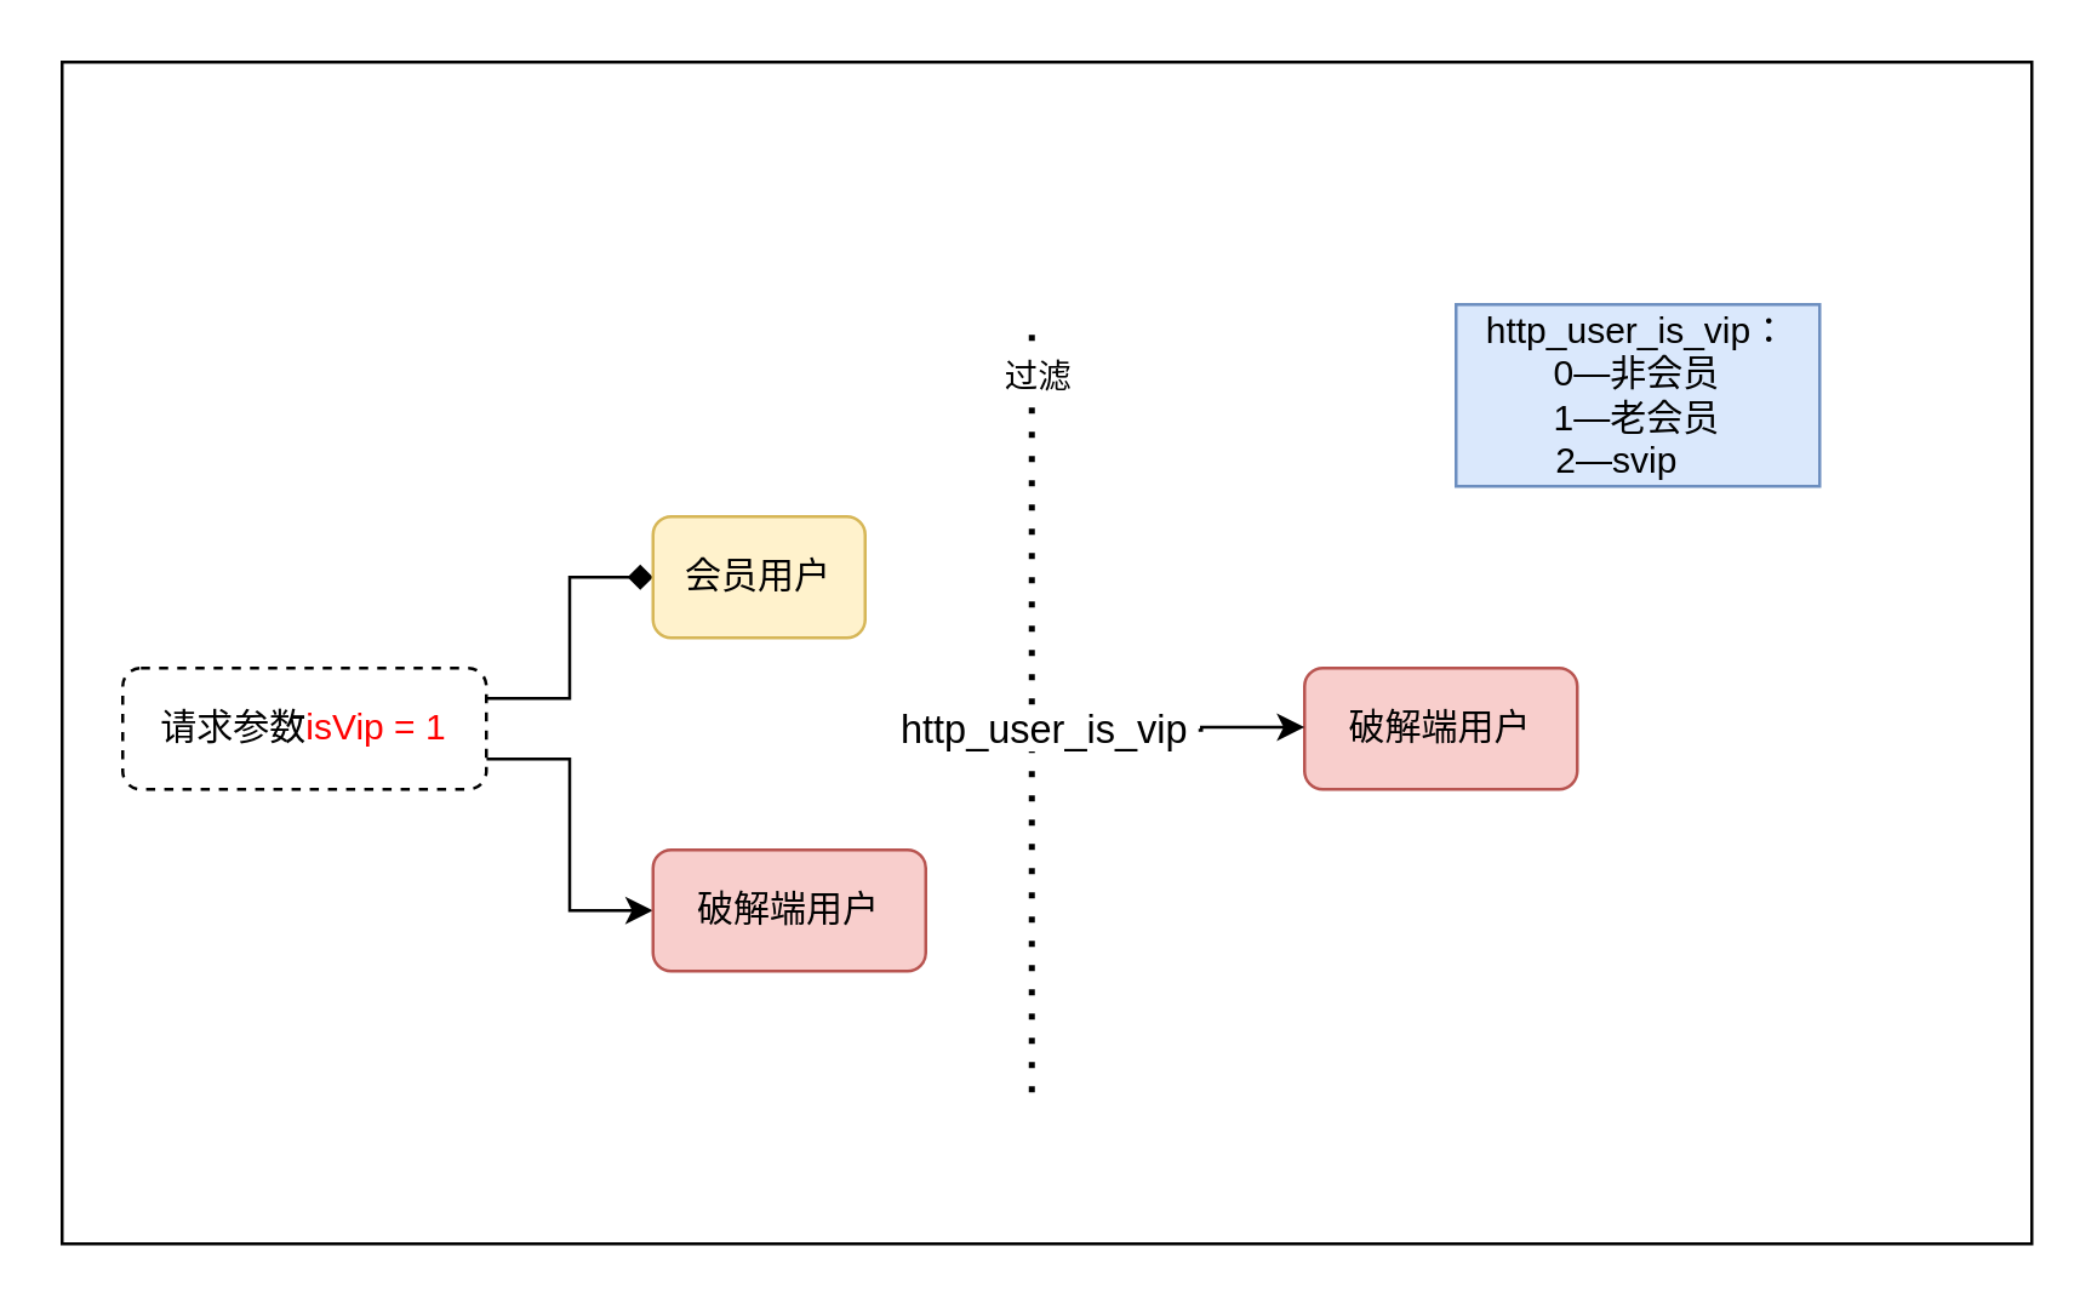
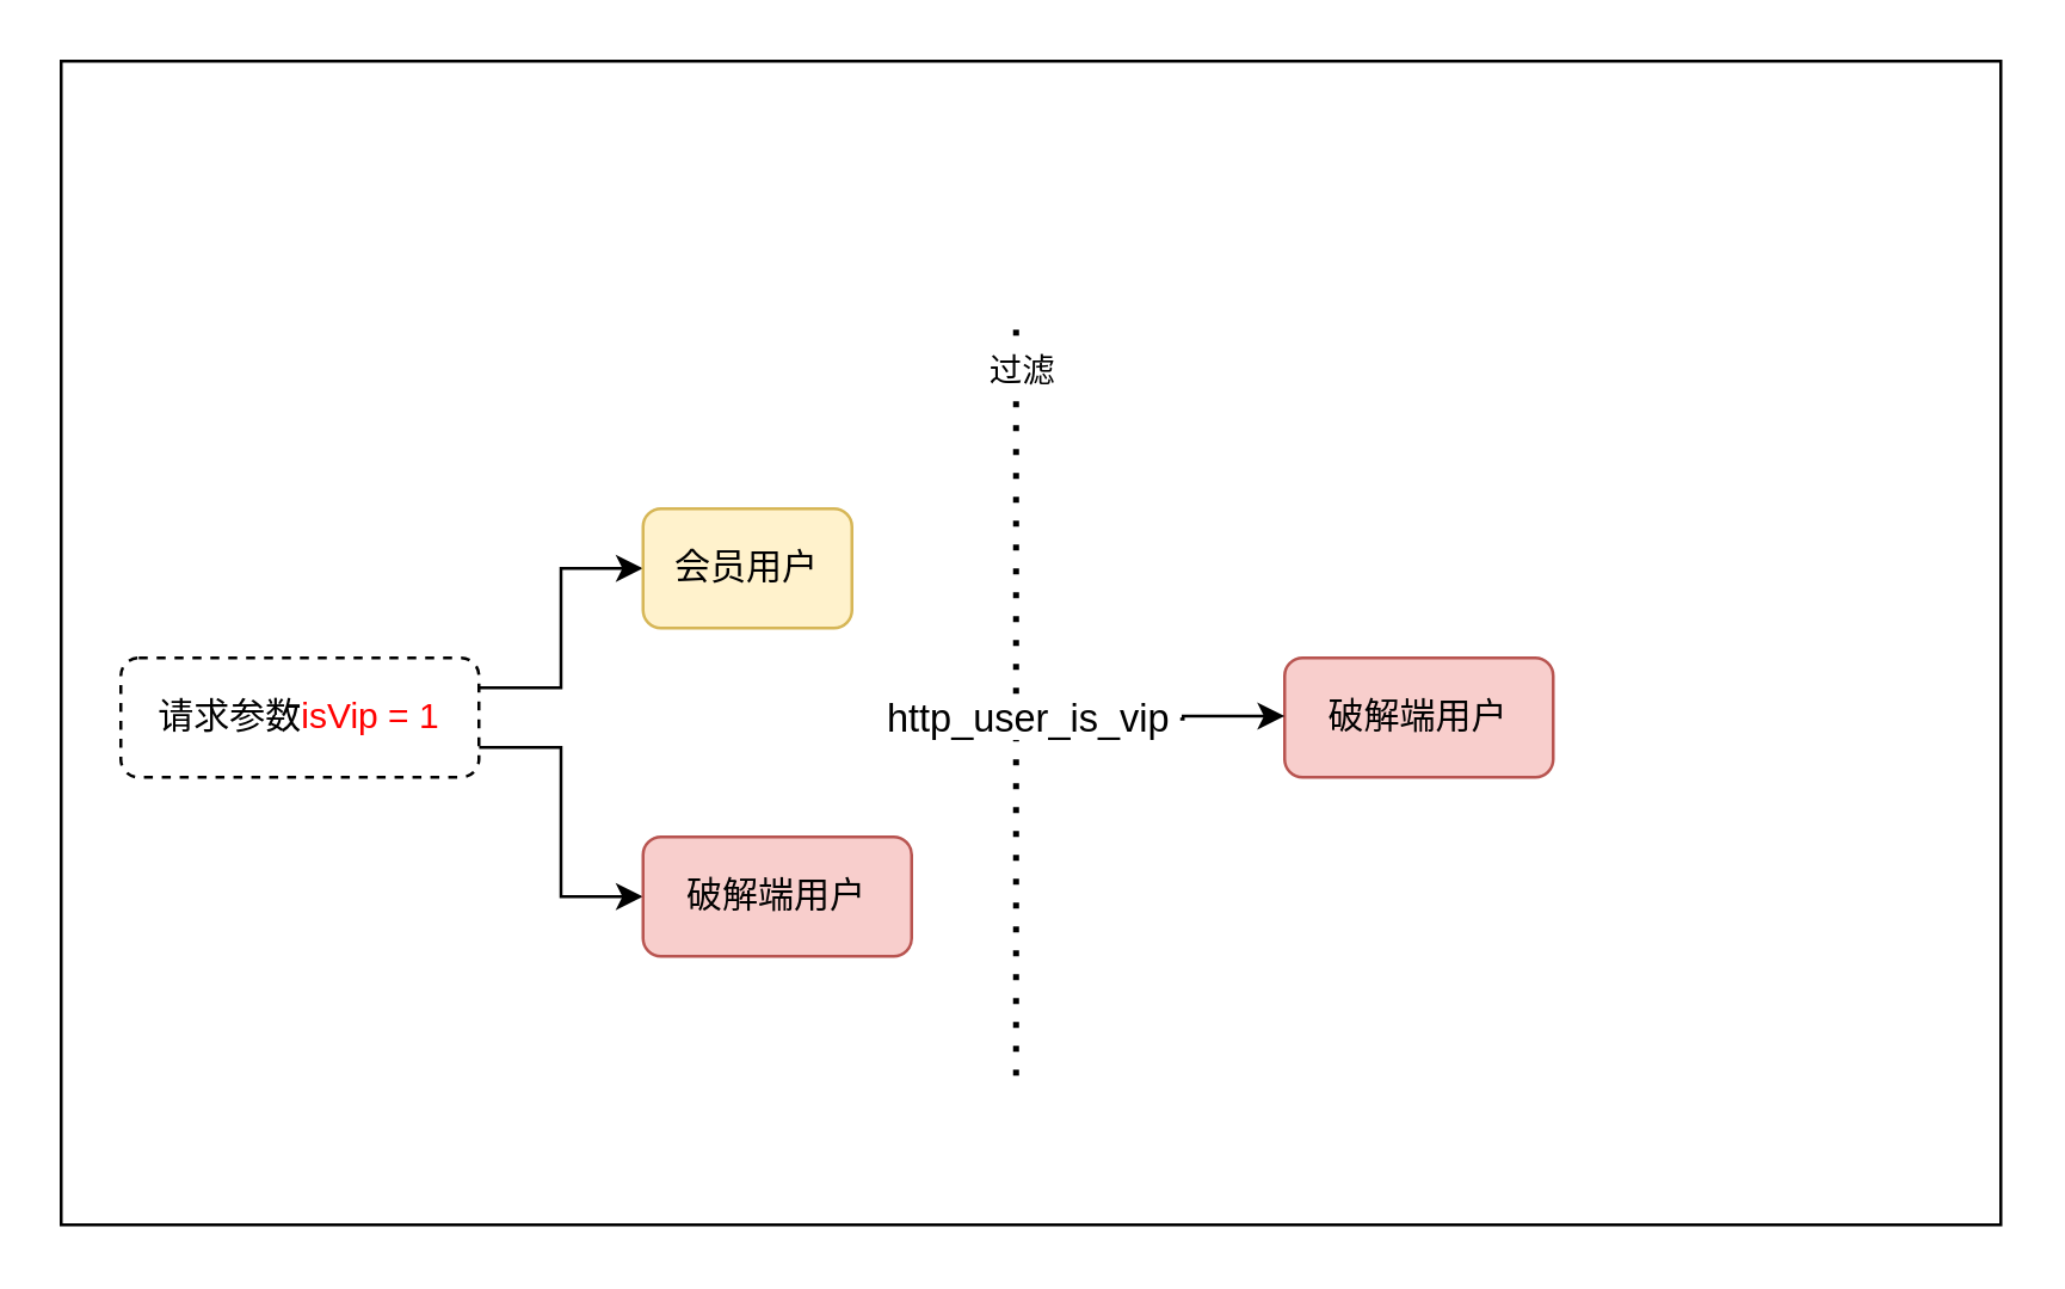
  <mxCell id="0" />
  <mxCell id="1" parent="0" />
  <mxCell id="2" value="" style="rounded=0;whiteSpace=wrap;html=1;" vertex="1" parent="1"><mxGeometry x="20" y="20" width="650" height="390" as="geometry" /></mxCell>
- <mxCell id="3" style="edgeStyle=orthogonalEdgeStyle;rounded=0;orthogonalLoop=1;jettySize=auto;html=1;exitX=1;exitY=0.25;exitDx=0;exitDy=0;entryX=0;entryY=0.5;entryDx=0;entryDy=0;endArrow=diamond;" edge="1" parent="1" source="5" target="6"><mxGeometry relative="1" as="geometry" /></mxCell>
+ <mxCell id="3" style="edgeStyle=orthogonalEdgeStyle;rounded=0;orthogonalLoop=1;jettySize=auto;html=1;exitX=1;exitY=0.25;exitDx=0;exitDy=0;entryX=0;entryY=0.5;entryDx=0;entryDy=0;" edge="1" parent="1" source="5" target="6"><mxGeometry relative="1" as="geometry" /></mxCell>
  <mxCell id="4" style="edgeStyle=orthogonalEdgeStyle;rounded=0;orthogonalLoop=1;jettySize=auto;html=1;exitX=1;exitY=0.75;exitDx=0;exitDy=0;entryX=0;entryY=0.5;entryDx=0;entryDy=0;" edge="1" parent="1" source="5" target="7"><mxGeometry relative="1" as="geometry" /></mxCell>
  <mxCell id="5" value="请求参数&lt;font color=&quot;#ff0000&quot;&gt;isVip = 1&lt;/font&gt;" style="rounded=1;whiteSpace=wrap;html=1;dashed=1;" vertex="1" parent="1"><mxGeometry x="40" y="220" width="120" height="40" as="geometry" /></mxCell>
  <mxCell id="6" value="会员用户" style="rounded=1;whiteSpace=wrap;html=1;fillColor=#fff2cc;strokeColor=#d6b656;" vertex="1" parent="1"><mxGeometry x="215" y="170" width="70" height="40" as="geometry" /></mxCell>
  <mxCell id="7" value="破解端用户" style="rounded=1;whiteSpace=wrap;html=1;fillColor=#f8cecc;strokeColor=#b85450;" vertex="1" parent="1"><mxGeometry x="215" y="280" width="90" height="40" as="geometry" /></mxCell>
  <mxCell id="8" value="" style="endArrow=none;dashed=1;html=1;dashPattern=1 3;strokeWidth=2;rounded=0;" edge="1" parent="1"><mxGeometry width="50" height="50" relative="1" as="geometry"><mxPoint x="340" y="360" as="sourcePoint" /><mxPoint x="340" y="110" as="targetPoint" /></mxGeometry></mxCell>
  <mxCell id="9" value="&lt;font style=&quot;font-size: 13px;&quot;&gt;http_user_is_vip&lt;/font&gt;" style="edgeLabel;html=1;align=center;verticalAlign=middle;resizable=0;points=[];" vertex="1" connectable="0" parent="8"><mxGeometry x="-0.051" y="-3" relative="1" as="geometry"><mxPoint y="-2" as="offset" /></mxGeometry></mxCell>
  <mxCell id="10" value="过滤" style="edgeLabel;html=1;align=center;verticalAlign=middle;resizable=0;points=[];" vertex="1" connectable="0" parent="8"><mxGeometry x="0.897" y="-1" relative="1" as="geometry"><mxPoint as="offset" /></mxGeometry></mxCell>
  <mxCell id="11" value="破解端用户" style="rounded=1;whiteSpace=wrap;html=1;fillColor=#f8cecc;strokeColor=#b85450;" vertex="1" parent="1"><mxGeometry x="430" y="220" width="90" height="40" as="geometry" /></mxCell>
  <mxCell id="12" style="edgeStyle=orthogonalEdgeStyle;rounded=0;orthogonalLoop=1;jettySize=auto;html=1;" edge="1" parent="1"><mxGeometry relative="1" as="geometry"><mxPoint x="395" y="240.5" as="sourcePoint" /><mxPoint x="430" y="239.5" as="targetPoint" /><Array as="points"><mxPoint x="396" y="240.5" /><mxPoint x="395" y="239.5" /></Array></mxGeometry></mxCell>
- <mxCell id="13" value="http_user_is_vip：&lt;br&gt;0—非会员&lt;br&gt;1—老会员&lt;br&gt;2—svip&amp;nbsp; &amp;nbsp;&amp;nbsp;" style="rounded=0;whiteSpace=wrap;html=1;fillColor=#dae8fc;strokeColor=#6c8ebf;" vertex="1" parent="1"><mxGeometry x="480" y="100" width="120" height="60" as="geometry" /></mxCell>
